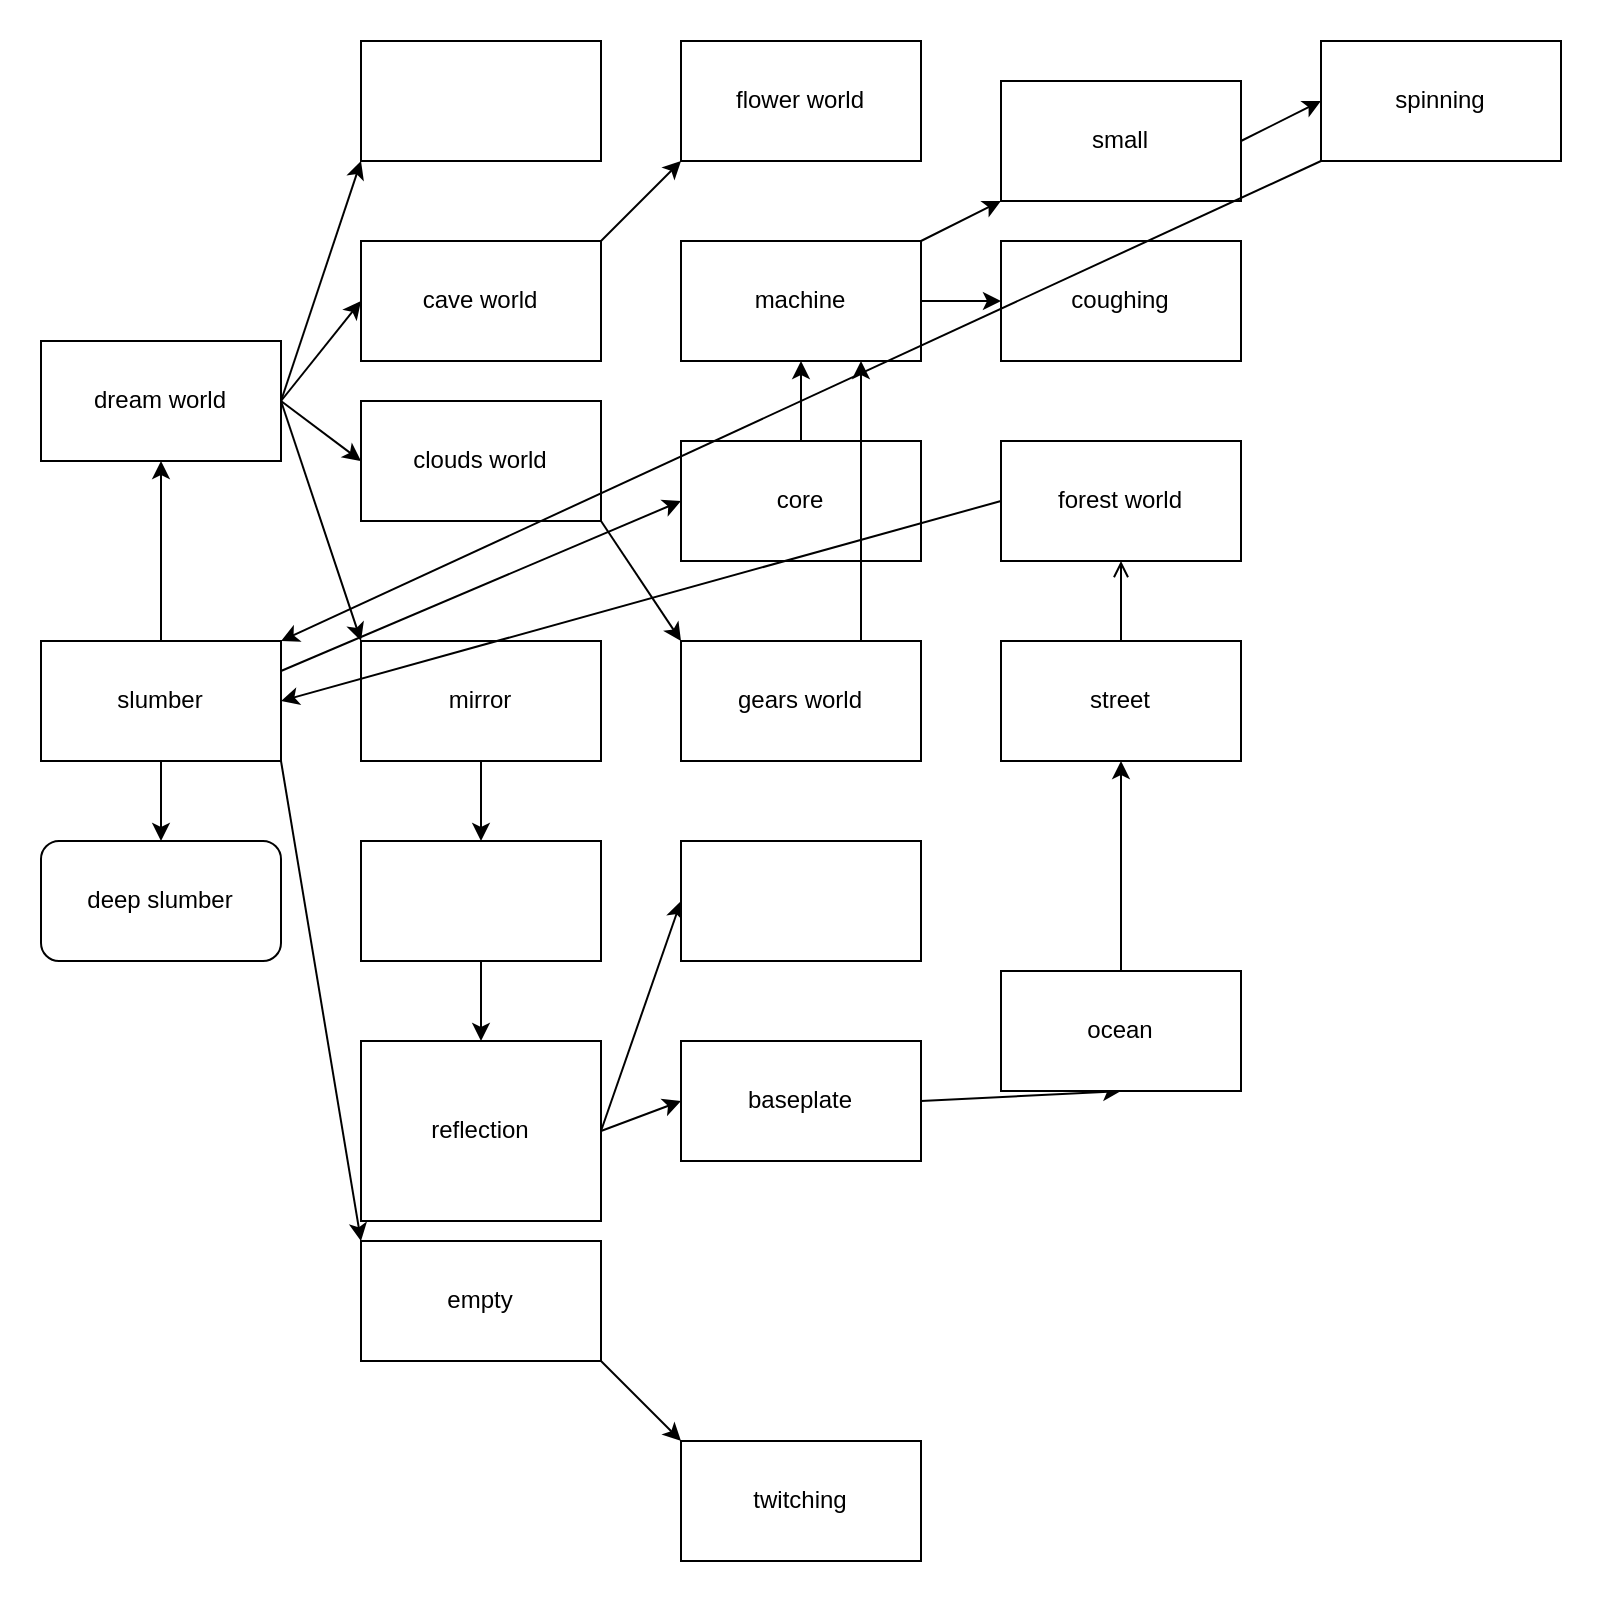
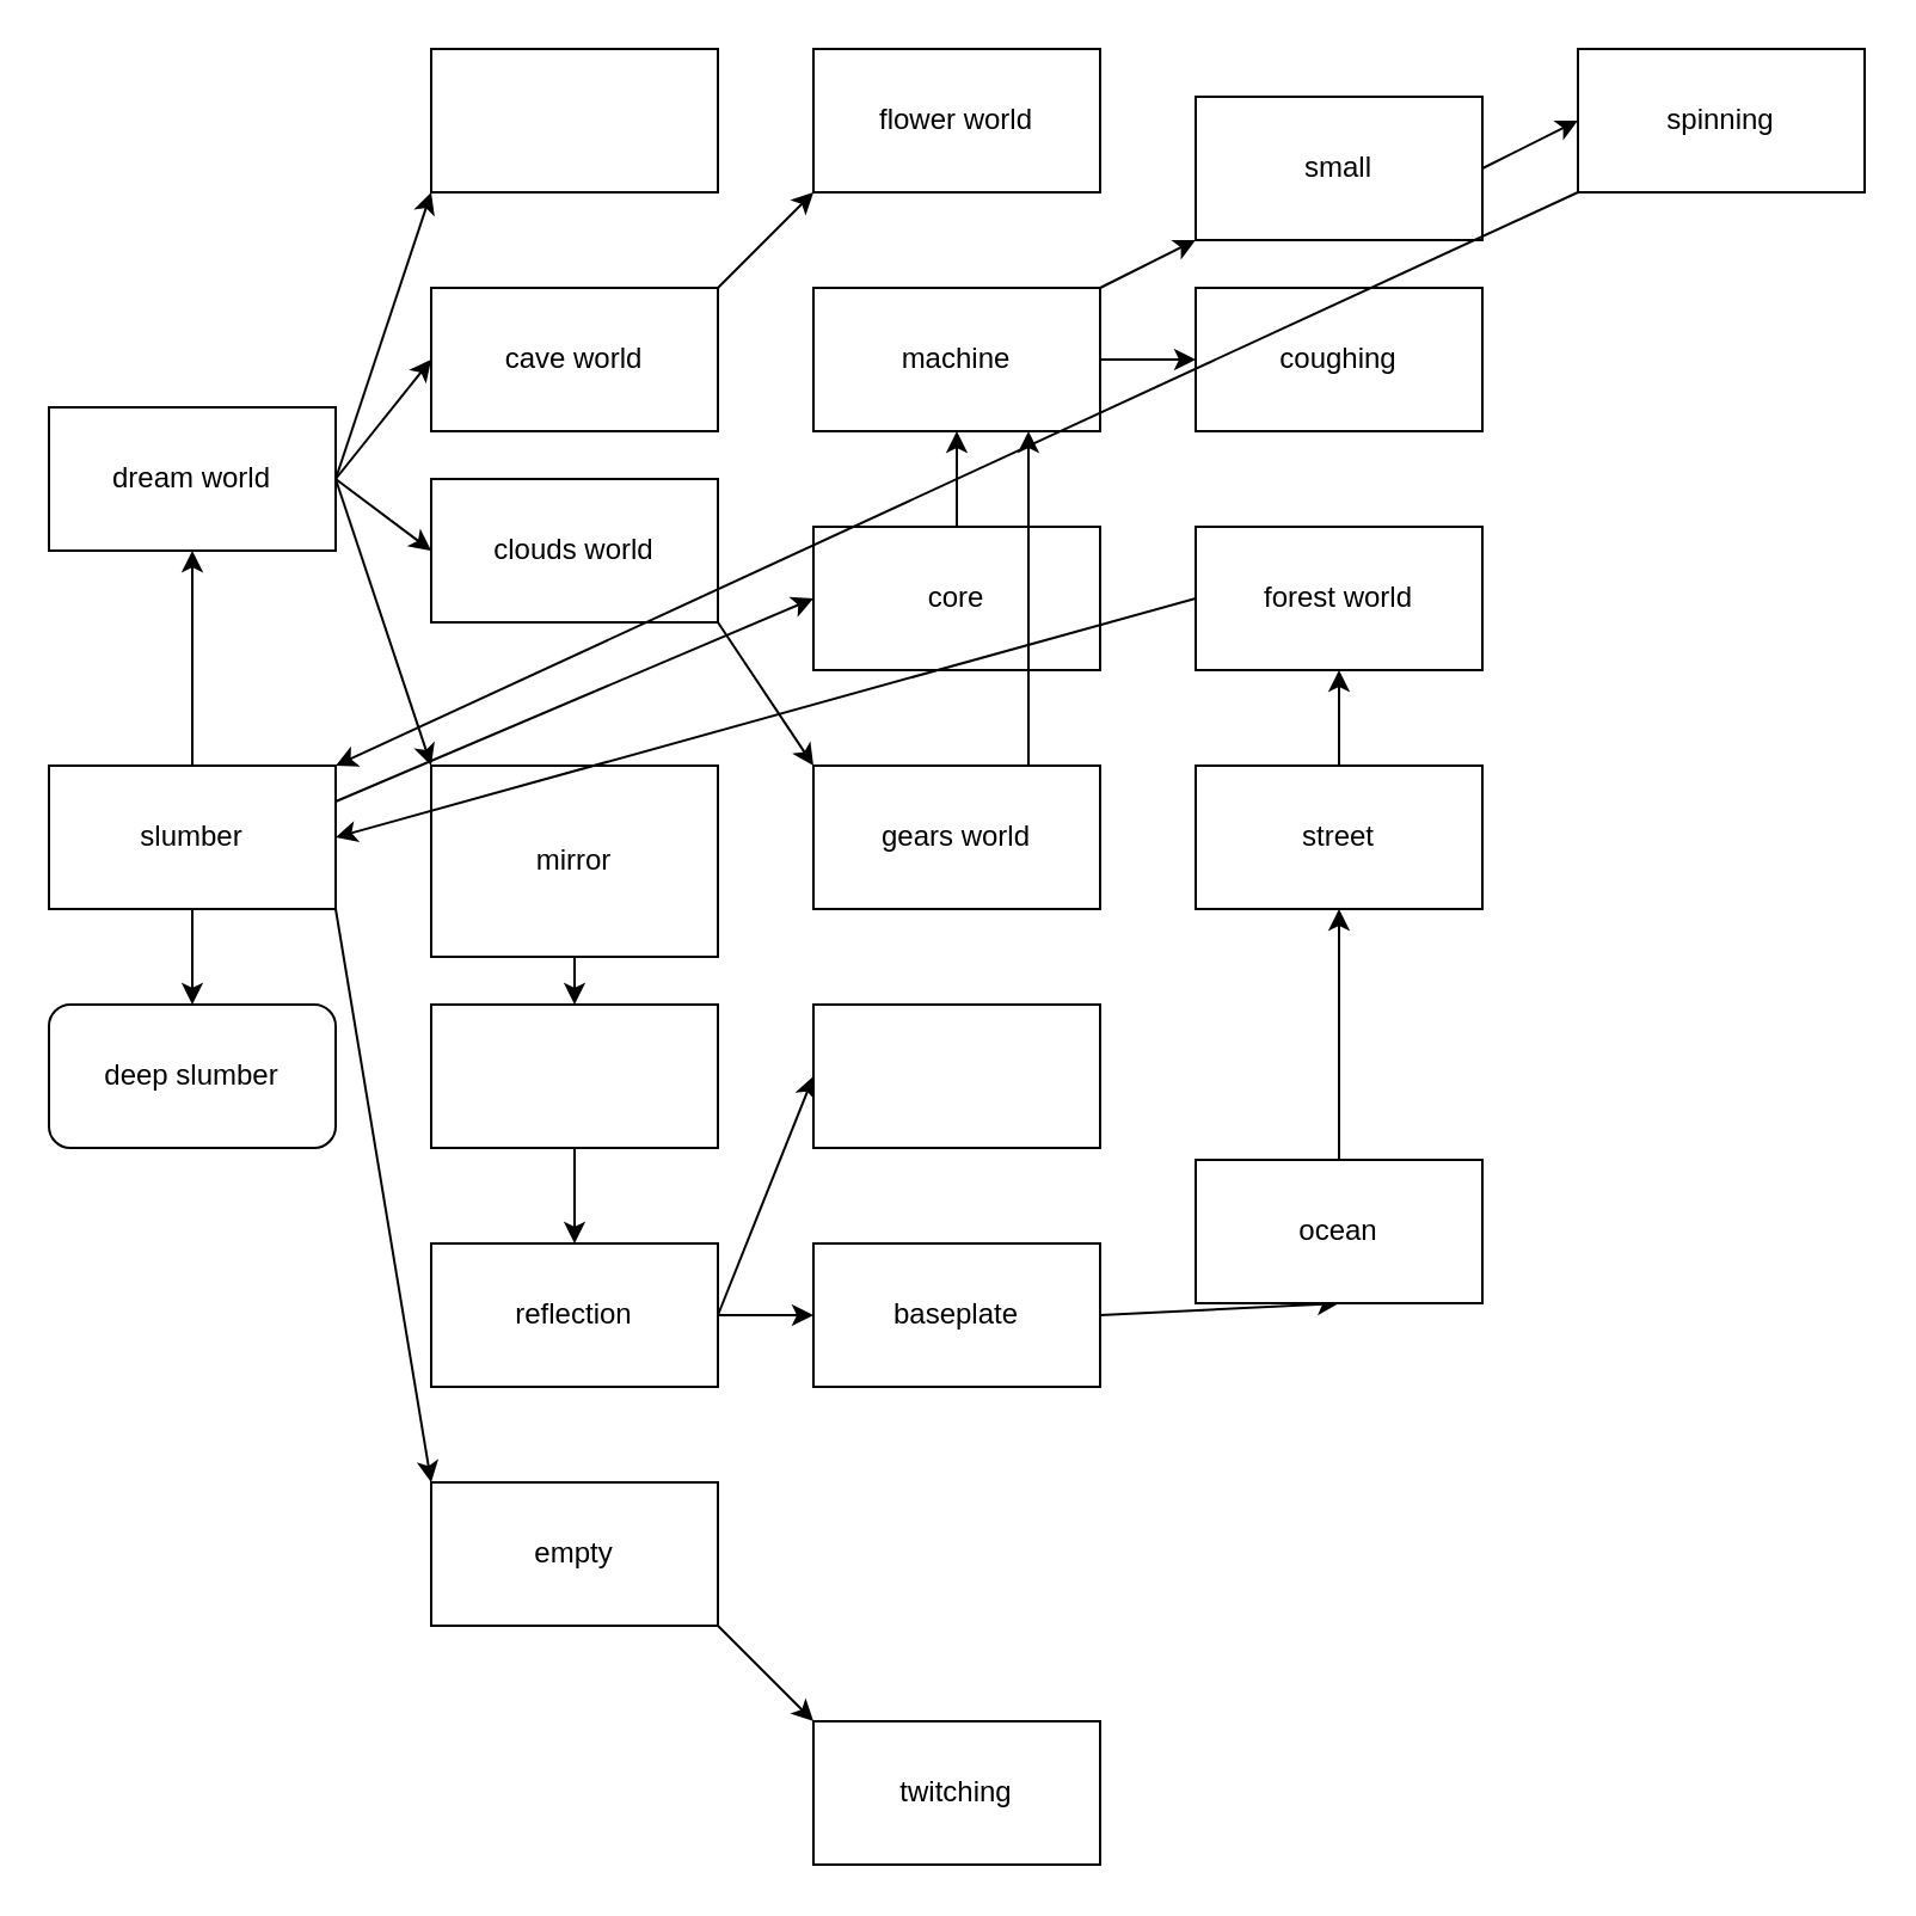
  <mxCell id="0" />
  <mxCell id="1" parent="0" />
  <mxCell id="2" style="edgeStyle=none;rounded=0;orthogonalLoop=1;jettySize=auto;html=1;exitX=0.5;exitY=0;exitDx=0;exitDy=0;entryX=0.5;entryY=1;entryDx=0;entryDy=0;" edge="1" parent="1" source="3" target="37"><mxGeometry relative="1" as="geometry" /></mxCell>
  <mxCell id="3" value="core" style="rounded=0;whiteSpace=wrap;html=1;shadow=0;" vertex="1" parent="1"><mxGeometry x="340" y="220" width="120" height="60" as="geometry" /></mxCell>
  <mxCell id="4" style="edgeStyle=none;rounded=0;orthogonalLoop=1;jettySize=auto;html=1;exitX=1;exitY=0.5;exitDx=0;exitDy=0;entryX=0;entryY=0.5;entryDx=0;entryDy=0;" edge="1" parent="1" source="8" target="10"><mxGeometry relative="1" as="geometry" /></mxCell>
  <mxCell id="5" style="edgeStyle=none;rounded=0;orthogonalLoop=1;jettySize=auto;html=1;exitX=1;exitY=0.5;exitDx=0;exitDy=0;entryX=0;entryY=0.5;entryDx=0;entryDy=0;" edge="1" parent="1" source="8" target="12"><mxGeometry relative="1" as="geometry" /></mxCell>
  <mxCell id="6" style="edgeStyle=none;rounded=0;orthogonalLoop=1;jettySize=auto;html=1;exitX=1;exitY=0.5;exitDx=0;exitDy=0;entryX=0;entryY=1;entryDx=0;entryDy=0;" edge="1" parent="1" source="8" target="13"><mxGeometry relative="1" as="geometry" /></mxCell>
  <mxCell id="7" style="edgeStyle=none;rounded=0;orthogonalLoop=1;jettySize=auto;html=1;exitX=1;exitY=0.5;exitDx=0;exitDy=0;entryX=0;entryY=0;entryDx=0;entryDy=0;" edge="1" parent="1" source="8" target="15"><mxGeometry relative="1" as="geometry" /></mxCell>
  <mxCell id="8" value="dream world" style="rounded=0;whiteSpace=wrap;html=1;" vertex="1" parent="1"><mxGeometry y="170" width="120" height="60" as="geometry" x="20" /></mxCell>
  <mxCell id="9" style="edgeStyle=none;rounded=0;orthogonalLoop=1;jettySize=auto;html=1;exitX=1;exitY=0;exitDx=0;exitDy=0;entryX=0;entryY=1;entryDx=0;entryDy=0;" edge="1" parent="1" source="10" target="46"><mxGeometry relative="1" as="geometry" /></mxCell>
  <mxCell id="10" value="cave world" style="rounded=0;whiteSpace=wrap;html=1;" vertex="1" parent="1"><mxGeometry x="180" y="120" width="120" height="60" as="geometry" /></mxCell>
  <mxCell id="11" style="edgeStyle=none;rounded=0;orthogonalLoop=1;jettySize=auto;html=1;exitX=1;exitY=1;exitDx=0;exitDy=0;entryX=0;entryY=0;entryDx=0;entryDy=0;" edge="1" parent="1" source="12" target="34"><mxGeometry relative="1" as="geometry" /></mxCell>
  <mxCell id="12" value="clouds world" style="rounded=0;whiteSpace=wrap;html=1;" vertex="1" parent="1"><mxGeometry x="180" y="200" width="120" height="60" as="geometry" /></mxCell>
  <mxCell id="13" value="" style="rounded=0;whiteSpace=wrap;html=1;shadow=0;" vertex="1" parent="1"><mxGeometry x="180" y="20" width="120" height="60" as="geometry" /></mxCell>
  <mxCell id="14" style="edgeStyle=none;rounded=0;orthogonalLoop=1;jettySize=auto;html=1;exitX=0.5;exitY=1;exitDx=0;exitDy=0;entryX=0.5;entryY=0;entryDx=0;entryDy=0;" edge="1" parent="1" source="15" target="44"><mxGeometry relative="1" as="geometry"><mxPoint x="240" y="420" as="targetPoint" /></mxGeometry></mxCell>
- <mxCell id="15" value="mirror" style="rounded=0;whiteSpace=wrap;html=1;shadow=0;" vertex="1" parent="1"><mxGeometry x="180" y="320" width="120" height="60" as="geometry" /></mxCell>
+ <mxCell id="15" value="mirror" style="rounded=0;whiteSpace=wrap;html=1;shadow=0;" vertex="1" parent="1"><mxGeometry x="180" y="320" width="120" height="80" as="geometry" /></mxCell>
  <mxCell id="16" style="edgeStyle=none;rounded=0;orthogonalLoop=1;jettySize=auto;html=1;exitX=1;exitY=0.5;exitDx=0;exitDy=0;entryX=0;entryY=0.5;entryDx=0;entryDy=0;" edge="1" parent="1" source="18" target="19"><mxGeometry relative="1" as="geometry" /></mxCell>
  <mxCell id="17" style="edgeStyle=none;rounded=0;orthogonalLoop=1;jettySize=auto;html=1;exitX=1;exitY=0.5;exitDx=0;exitDy=0;entryX=0;entryY=0.5;entryDx=0;entryDy=0;" edge="1" parent="1" source="18" target="21"><mxGeometry relative="1" as="geometry" /></mxCell>
- <mxCell id="18" value="reflection" style="rounded=0;whiteSpace=wrap;html=1;shadow=0;" vertex="1" parent="1"><mxGeometry x="180" y="520" width="120" height="90" as="geometry" /></mxCell>
+ <mxCell id="18" value="reflection" style="rounded=0;whiteSpace=wrap;html=1;shadow=0;" vertex="1" parent="1"><mxGeometry x="180" y="520" width="120" height="60" as="geometry" /></mxCell>
  <mxCell id="19" value="" style="rounded=0;whiteSpace=wrap;html=1;shadow=0;" vertex="1" parent="1"><mxGeometry x="340" y="420" width="120" height="60" as="geometry" /></mxCell>
  <mxCell id="20" style="edgeStyle=none;rounded=0;orthogonalLoop=1;jettySize=auto;html=1;exitX=1;exitY=0.5;exitDx=0;exitDy=0;entryX=0.5;entryY=1;entryDx=0;entryDy=0;" edge="1" parent="1" source="21" target="23"><mxGeometry relative="1" as="geometry" /></mxCell>
  <mxCell id="21" value="baseplate" style="rounded=0;whiteSpace=wrap;html=1;shadow=0;" vertex="1" parent="1"><mxGeometry x="340" y="520" width="120" height="60" as="geometry" /></mxCell>
  <mxCell id="22" style="edgeStyle=none;rounded=0;orthogonalLoop=1;jettySize=auto;html=1;exitX=0.5;exitY=0;exitDx=0;exitDy=0;entryX=0.5;entryY=1;entryDx=0;entryDy=0;" edge="1" parent="1" source="23" target="25"><mxGeometry relative="1" as="geometry" /></mxCell>
  <mxCell id="23" value="ocean" style="rounded=0;whiteSpace=wrap;html=1;shadow=0;" vertex="1" parent="1"><mxGeometry x="500" y="485" width="120" height="60" as="geometry" /></mxCell>
- <mxCell id="24" style="edgeStyle=none;rounded=0;orthogonalLoop=1;jettySize=auto;html=1;exitX=0.5;exitY=0;exitDx=0;exitDy=0;entryX=0.5;entryY=1;entryDx=0;entryDy=0;endArrow=open;" edge="1" parent="1" source="25" target="27"><mxGeometry relative="1" as="geometry" /></mxCell>
+ <mxCell id="24" style="edgeStyle=none;rounded=0;orthogonalLoop=1;jettySize=auto;html=1;exitX=0.5;exitY=0;exitDx=0;exitDy=0;entryX=0.5;entryY=1;entryDx=0;entryDy=0;" edge="1" parent="1" source="25" target="27"><mxGeometry relative="1" as="geometry" /></mxCell>
  <mxCell id="25" value="street" style="rounded=0;whiteSpace=wrap;html=1;shadow=0;" vertex="1" parent="1"><mxGeometry x="500" y="320" width="120" height="60" as="geometry" /></mxCell>
  <mxCell id="26" style="edgeStyle=none;rounded=0;orthogonalLoop=1;jettySize=auto;html=1;exitX=0;exitY=0.5;exitDx=0;exitDy=0;entryX=1;entryY=0.5;entryDx=0;entryDy=0;" edge="1" parent="1" source="27" target="32"><mxGeometry relative="1" as="geometry" /></mxCell>
  <mxCell id="27" value="forest world" style="rounded=0;whiteSpace=wrap;html=1;shadow=0;" vertex="1" parent="1"><mxGeometry x="500" y="220" width="120" height="60" as="geometry" /></mxCell>
  <mxCell id="28" style="edgeStyle=none;rounded=0;orthogonalLoop=1;jettySize=auto;html=1;exitX=0.5;exitY=0;exitDx=0;exitDy=0;entryX=0.5;entryY=1;entryDx=0;entryDy=0;" edge="1" parent="1" source="32" target="8"><mxGeometry relative="1" as="geometry" /></mxCell>
  <mxCell id="29" style="edgeStyle=none;rounded=0;orthogonalLoop=1;jettySize=auto;html=1;exitX=1;exitY=0.25;exitDx=0;exitDy=0;entryX=0;entryY=0.5;entryDx=0;entryDy=0;" edge="1" parent="1" source="32" target="3"><mxGeometry relative="1" as="geometry" /></mxCell>
  <mxCell id="30" style="edgeStyle=none;rounded=0;orthogonalLoop=1;jettySize=auto;html=1;exitX=0.5;exitY=1;exitDx=0;exitDy=0;entryX=0.5;entryY=0;entryDx=0;entryDy=0;" edge="1" parent="1" source="32" target="45"><mxGeometry relative="1" as="geometry" /></mxCell>
  <mxCell id="31" style="edgeStyle=none;rounded=0;orthogonalLoop=1;jettySize=auto;html=1;exitX=1;exitY=1;exitDx=0;exitDy=0;entryX=0;entryY=0;entryDx=0;entryDy=0;" edge="1" parent="1" source="32" target="48"><mxGeometry relative="1" as="geometry" /></mxCell>
  <mxCell id="32" value="slumber" style="rounded=0;whiteSpace=wrap;html=1;shadow=0;" vertex="1" parent="1"><mxGeometry y="320" width="120" height="60" as="geometry" x="20" /></mxCell>
  <mxCell id="33" style="edgeStyle=none;rounded=0;orthogonalLoop=1;jettySize=auto;html=1;exitX=0.75;exitY=0;exitDx=0;exitDy=0;entryX=0.75;entryY=1;entryDx=0;entryDy=0;" edge="1" parent="1" source="34" target="37"><mxGeometry relative="1" as="geometry" /></mxCell>
  <mxCell id="34" value="gears world" style="rounded=0;whiteSpace=wrap;html=1;shadow=0;" vertex="1" parent="1"><mxGeometry x="340" y="320" width="120" height="60" as="geometry" /></mxCell>
  <mxCell id="35" style="edgeStyle=none;rounded=0;orthogonalLoop=1;jettySize=auto;html=1;exitX=1;exitY=0;exitDx=0;exitDy=0;entryX=0;entryY=1;entryDx=0;entryDy=0;" edge="1" parent="1" source="37" target="40"><mxGeometry relative="1" as="geometry" /></mxCell>
  <mxCell id="36" style="edgeStyle=none;rounded=0;orthogonalLoop=1;jettySize=auto;html=1;exitX=1;exitY=0.5;exitDx=0;exitDy=0;entryX=0;entryY=0.5;entryDx=0;entryDy=0;" edge="1" parent="1" source="37" target="38"><mxGeometry relative="1" as="geometry" /></mxCell>
  <mxCell id="37" value="machine" style="rounded=0;whiteSpace=wrap;html=1;shadow=0;" vertex="1" parent="1"><mxGeometry x="340" y="120" width="120" height="60" as="geometry" /></mxCell>
  <mxCell id="38" value="coughing" style="rounded=0;whiteSpace=wrap;html=1;shadow=0;" vertex="1" parent="1"><mxGeometry x="500" y="120" width="120" height="60" as="geometry" /></mxCell>
  <mxCell id="39" style="edgeStyle=none;rounded=0;orthogonalLoop=1;jettySize=auto;html=1;exitX=1;exitY=0.5;exitDx=0;exitDy=0;entryX=0;entryY=0.5;entryDx=0;entryDy=0;" edge="1" parent="1" source="40" target="42"><mxGeometry relative="1" as="geometry" /></mxCell>
  <mxCell id="40" value="small" style="rounded=0;whiteSpace=wrap;html=1;shadow=0;" vertex="1" parent="1"><mxGeometry x="500" y="40" width="120" height="60" as="geometry" /></mxCell>
  <mxCell id="41" style="edgeStyle=none;rounded=0;orthogonalLoop=1;jettySize=auto;html=1;exitX=0;exitY=1;exitDx=0;exitDy=0;entryX=1;entryY=0;entryDx=0;entryDy=0;" edge="1" parent="1" source="42" target="32"><mxGeometry relative="1" as="geometry" /></mxCell>
  <mxCell id="42" value="spinning" style="rounded=0;whiteSpace=wrap;html=1;shadow=0;" vertex="1" parent="1"><mxGeometry x="660" y="20" width="120" height="60" as="geometry" /></mxCell>
  <mxCell id="43" style="edgeStyle=none;rounded=0;orthogonalLoop=1;jettySize=auto;html=1;exitX=0.5;exitY=1;exitDx=0;exitDy=0;entryX=0.5;entryY=0;entryDx=0;entryDy=0;" edge="1" parent="1" source="44" target="18"><mxGeometry relative="1" as="geometry" /></mxCell>
  <mxCell id="44" value="" style="rounded=0;whiteSpace=wrap;html=1;shadow=0;" vertex="1" parent="1"><mxGeometry x="180" y="420" width="120" height="60" as="geometry" /></mxCell>
  <mxCell id="45" value="deep slumber" style="rounded=1;whiteSpace=wrap;html=1;shadow=0;" vertex="1" parent="1"><mxGeometry y="420" width="120" height="60" as="geometry" x="20" /></mxCell>
  <mxCell id="46" value="flower world" style="rounded=0;whiteSpace=wrap;html=1;shadow=0;" vertex="1" parent="1"><mxGeometry x="340" y="20" width="120" height="60" as="geometry" /></mxCell>
  <mxCell id="47" style="edgeStyle=none;rounded=0;orthogonalLoop=1;jettySize=auto;html=1;exitX=1;exitY=1;exitDx=0;exitDy=0;entryX=0;entryY=0;entryDx=0;entryDy=0;" edge="1" parent="1" source="48" target="49"><mxGeometry relative="1" as="geometry" /></mxCell>
  <mxCell id="48" value="empty" style="rounded=0;whiteSpace=wrap;html=1;shadow=0;" vertex="1" parent="1"><mxGeometry x="180" y="620" width="120" height="60" as="geometry" /></mxCell>
  <mxCell id="49" value="twitching" style="rounded=0;whiteSpace=wrap;html=1;shadow=0;" vertex="1" parent="1"><mxGeometry x="340" y="720" width="120" height="60" as="geometry" /></mxCell>
